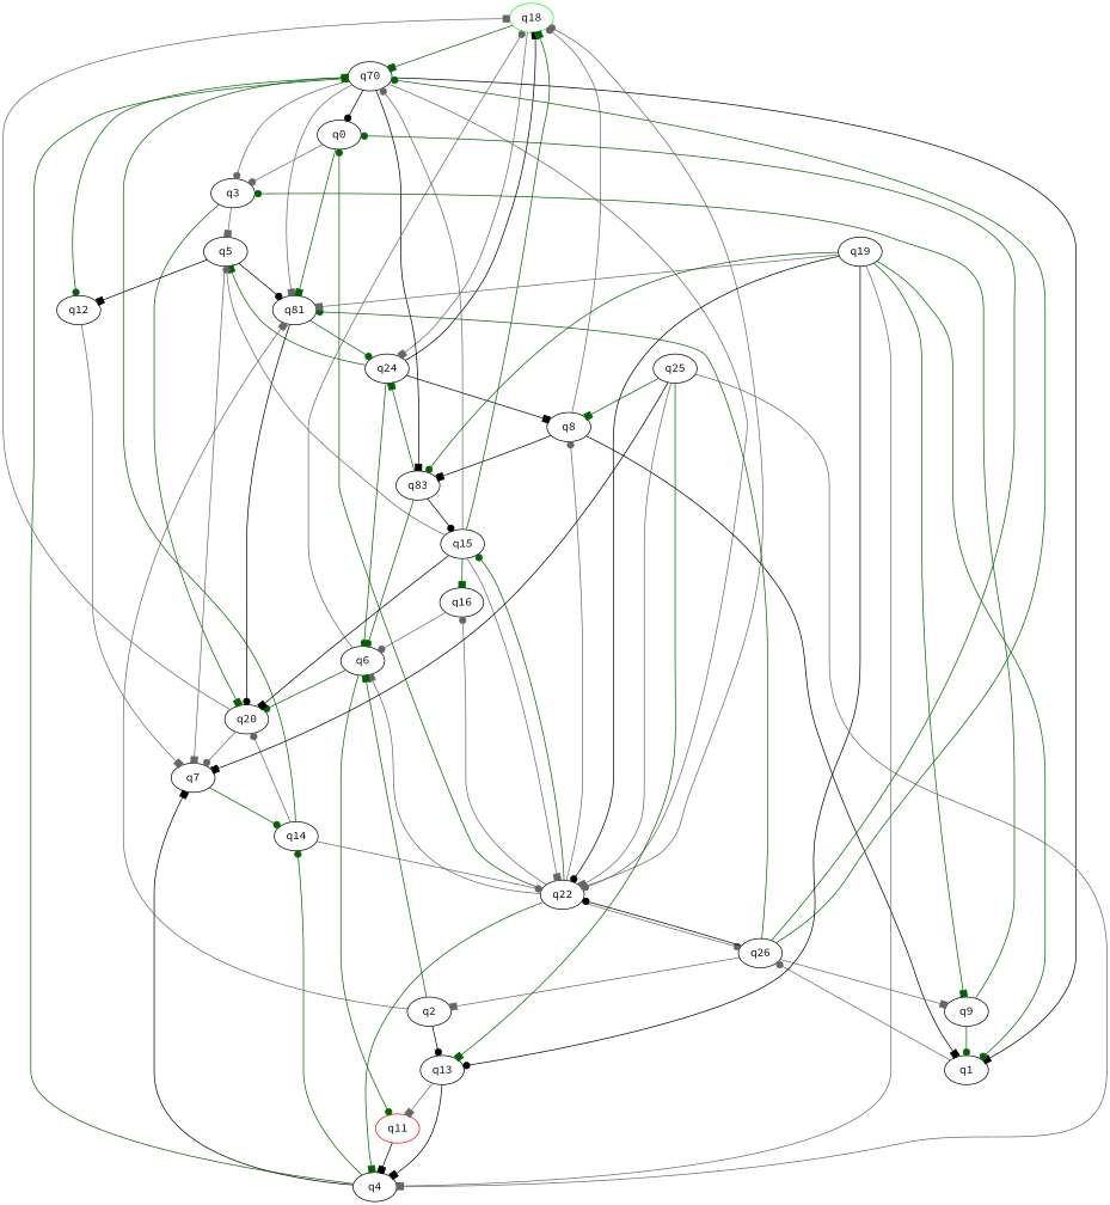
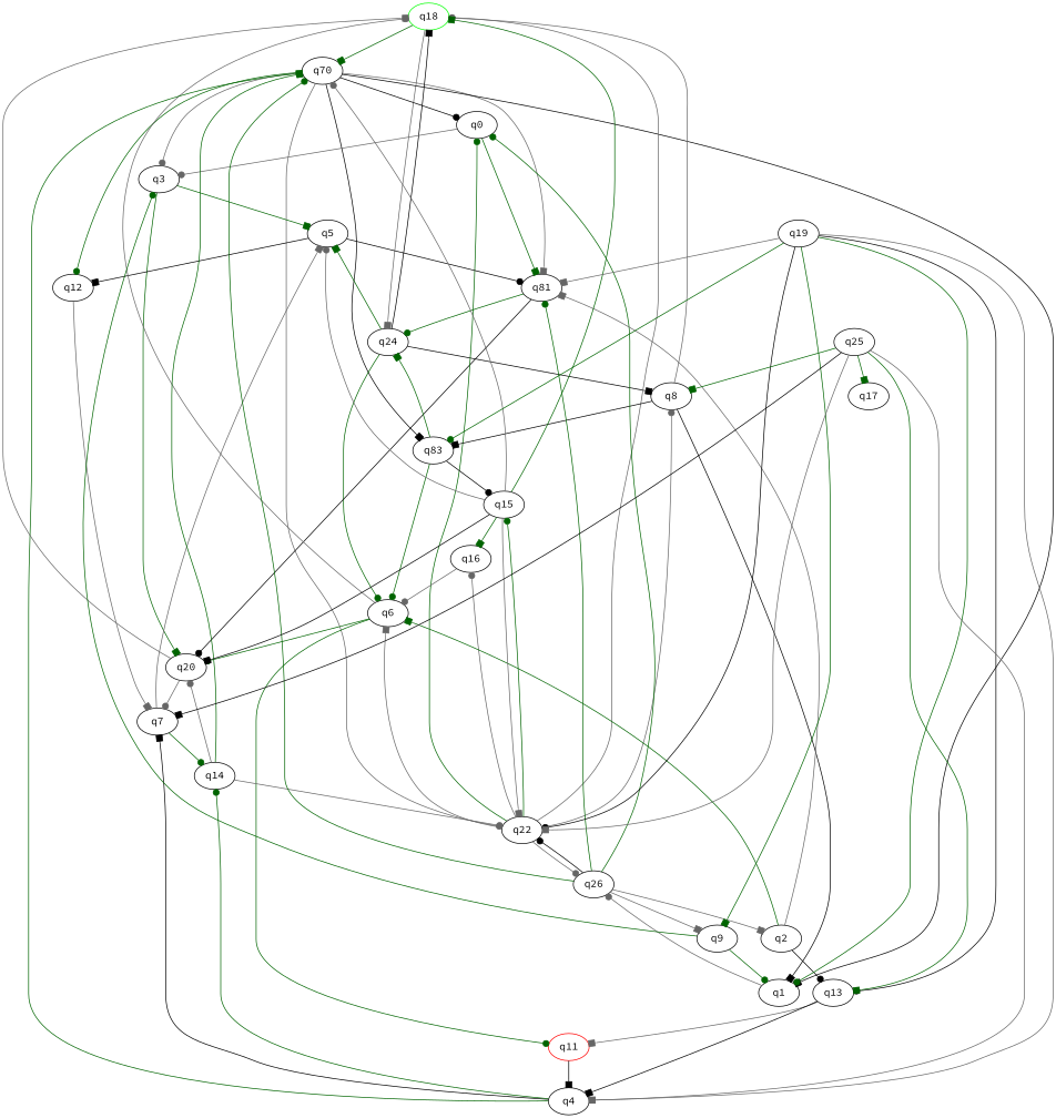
  digraph {
    fontname="Source Code Pro"
    node [fontname="Source Code Pro"]
    edge [arrowhead=box color=darkgreen fontname="Source Code Pro"]
    q18 [color=green initial=1]
    n2 [label=q70]
    q24
    q0
    q3
    n6 [label=q81]
    q1
    q22
    q12
    n10 [label=q83]
    q5
    q6
    q8
    q11 [color=red final=1]
    q4
    q7
    q14
    q20
    q26
    q2
    q9
    q13
    q15
    q16
    q19
    q25
+   q17
    q18 -> n2
    q18 -> q24 [color=gray40]
    n2 -> q0 [arrowhead=dot color=black]
    n2 -> q3 [arrowhead=dot color=gray40]
    n2 -> n6 [color=gray40]
    n2 -> q1 [color=black]
    n2 -> q22 [arrowhead=dot color=gray40]
    n2 -> q12 [arrowhead=dot]
    n2 -> n10 [color=black]
    q24 -> q18 [color=black]
    q24 -> q5
    q24 -> q6 [arrowhead=dot]
    q24 -> q8 [color=black]
    q0 -> q3 [arrowhead=dot color=gray40]
    q0 -> n6
-   q3 -> q5 [color=gray40]
+   q3 -> q5
    q3 -> q20
    n6 -> q24 [arrowhead=dot]
    n6 -> q20 [arrowhead=dot color=black]
    q1 -> q26 [arrowhead=dot color=gray40]
    q22 -> q18 [arrowhead=dot color=gray40]
    q22 -> q0 [arrowhead=dot]
    q22 -> q6 [color=gray40]
    q22 -> q8 [arrowhead=dot color=gray40]
-   q22 -> q4
    q22 -> q26 [arrowhead=dot color=gray40]
    q22 -> q15 [arrowhead=dot]
    q22 -> q16 [arrowhead=dot color=gray40]
    q12 -> q7 [color=gray40]
    n10 -> q24
    n10 -> q6 [arrowhead=dot]
    n10 -> q15 [arrowhead=dot color=black]
    q5 -> n6 [arrowhead=dot color=black]
    q5 -> q12 [color=black]
    q6 -> q18 [arrowhead=dot color=gray40]
    q6 -> q11 [arrowhead=dot]
    q6 -> q20 [arrowhead=dot]
    q8 -> q18 [arrowhead=dot color=gray40]
    q8 -> q1 [color=black]
    q8 -> n10 [color=black]
    q11 -> q4 [color=black]
    q4 -> n2
    q4 -> q7 [color=black]
    q4 -> q14 [arrowhead=dot]
-   q5 -> q7 [color=gray40]
+   q7 -> q5 [color=gray40]
    q7 -> q14 [arrowhead=dot]
    q14 -> n2
    q14 -> q22 [arrowhead=dot color=gray40]
    q14 -> q20 [arrowhead=dot color=gray40]
    q20 -> q18 [color=gray40]
    q20 -> q7 [arrowhead=dot color=gray40]
    q26 -> n2 [arrowhead=dot]
    q26 -> q0 [arrowhead=dot]
    q26 -> n6 [arrowhead=dot]
    q26 -> q22 [arrowhead=dot color=black]
    q26 -> q2 [color=gray40]
    q26 -> q9 [color=gray40]
    q2 -> n6 [color=gray40]
    q2 -> q6
    q2 -> q13 [arrowhead=dot color=black]
    q9 -> q3 [arrowhead=dot]
    q9 -> q1 [arrowhead=dot]
    q13 -> q11 [color=gray40]
    q13 -> q4 [color=black]
    q15 -> q18
    q15 -> n2 [arrowhead=dot color=gray40]
    q15 -> q22 [color=gray40]
    q15 -> q5 [arrowhead=dot color=gray40]
    q15 -> q20 [color=black]
    q15 -> q16
    q16 -> q6 [arrowhead=dot color=gray40]
    q19 -> n6 [color=gray40]
    q19 -> q1 [arrowhead=dot]
    q19 -> q22 [arrowhead=dot color=black]
    q19 -> n10 [arrowhead=dot]
    q19 -> q4 [color=gray40]
    q19 -> q9
    q19 -> q13 [arrowhead=dot color=black]
    q25 -> q22 [color=gray40]
    q25 -> q8
    q25 -> q4 [color=gray40]
    q25 -> q7 [color=black]
    q25 -> q13
+   q25 -> q17
  }
